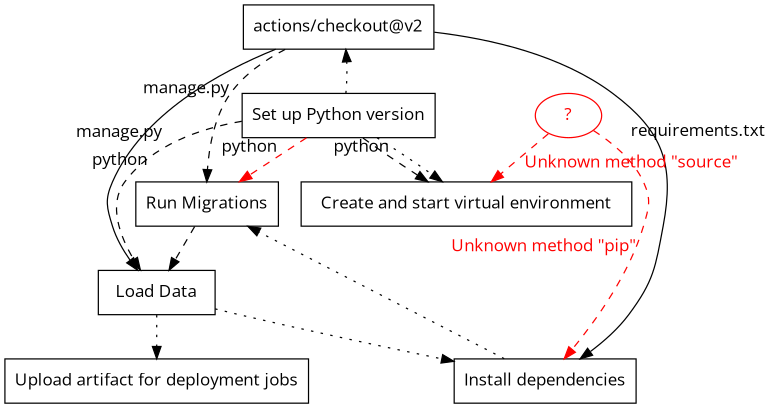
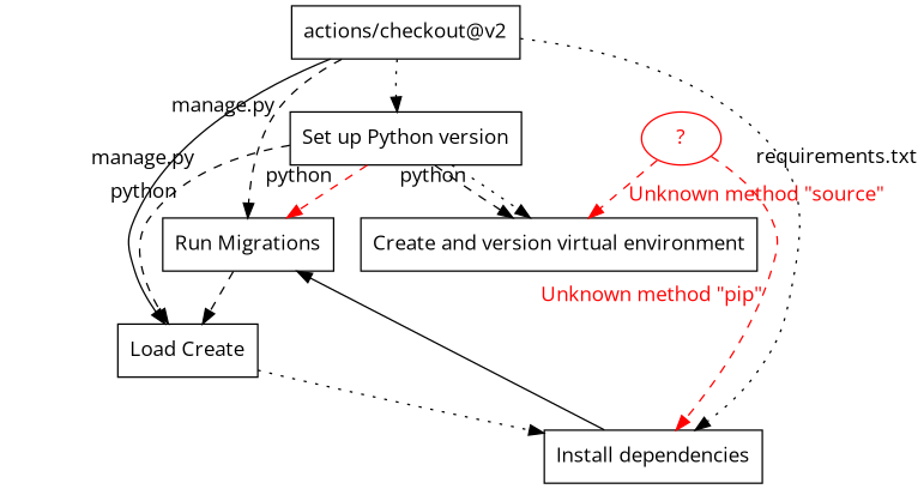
  digraph {
    fontname="Open Sans"
    node [fontname="Open Sans" shape=rect]
    edge [fontname="Open Sans" style=dashed]
    "actions/checkout@v2"
    "Set up Python version"
    "Install dependencies"
    "Run Migrations"
-   "Load Data"
-   "Create and start virtual environment"
-   "Upload artifact for deployment jobs"
+   "Load Data" [label="Load Create"]
+   "Create and start virtual environment" [label="Create and version virtual environment"]
    "?" [color=red fontcolor=red shape=ellipse]
-   "Set up Python version" -> "actions/checkout@v2" [style=dotted]
-   "actions/checkout@v2" -> "Install dependencies" [decorate=false xlabel="requirements.txt" style=""]
+   "actions/checkout@v2" -> "Set up Python version" [style=dotted]
+   "actions/checkout@v2" -> "Install dependencies" [decorate=false xlabel="requirements.txt" style=dotted]
    "actions/checkout@v2" -> "Run Migrations" [decorate=false xlabel="manage.py"]
    "actions/checkout@v2" -> "Load Data" [decorate=false xlabel="manage.py" style=""]
    "Set up Python version" -> "Run Migrations" [color=red xlabel=python]
    "Set up Python version" -> "Load Data" [xlabel=python]
    "Set up Python version" -> "Create and start virtual environment" [xlabel=python]
    "Set up Python version" -> "Create and start virtual environment" [style=dotted]
-   "Install dependencies" -> "Run Migrations" [style=dotted]
+   "Install dependencies" -> "Run Migrations" [style=solid]
    "Run Migrations" -> "Load Data"
    "Load Data" -> "Install dependencies" [style=dotted]
-   "Load Data" -> "Upload artifact for deployment jobs" [style=dotted]
    "?" -> "Install dependencies" [color=red fontcolor=red xlabel="Unknown method \"pip\""]
    "?" -> "Create and start virtual environment" [color=red fontcolor=red xlabel="Unknown method \"source\""]
  }
